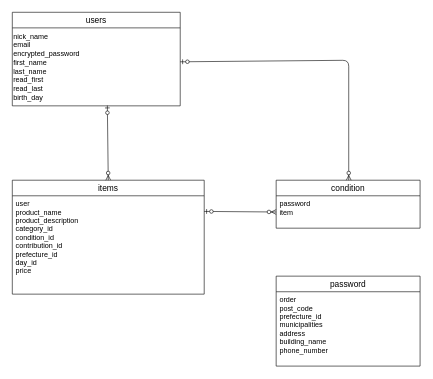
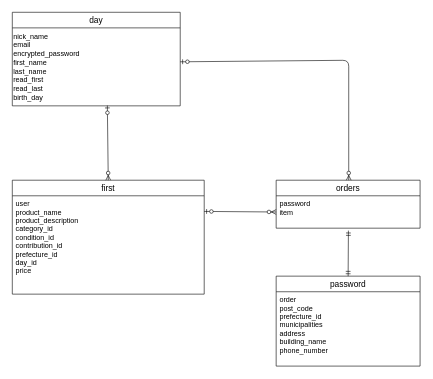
  <mxCell id="0" />
  <mxCell id="1" parent="0" />
- <mxCell id="2" value="users" style="swimlane;fontStyle=0;childLayout=stackLayout;horizontal=1;startSize=26;horizontalStack=0;resizeParent=1;resizeParentMax=0;resizeLast=0;collapsible=1;marginBottom=0;align=center;fontSize=14;" parent="1" vertex="1"><mxGeometry x="20" y="20" width="280" height="156" as="geometry" /></mxCell>
+ <mxCell id="2" value="day" style="swimlane;fontStyle=0;childLayout=stackLayout;horizontal=1;startSize=26;horizontalStack=0;resizeParent=1;resizeParentMax=0;resizeLast=0;collapsible=1;marginBottom=0;align=center;fontSize=14;" parent="1" vertex="1"><mxGeometry x="20" y="20" width="280" height="156" as="geometry" /></mxCell>
  <mxCell id="3" value="nick_name&lt;div&gt;email&lt;/div&gt;&lt;div&gt;encrypted_password&lt;/div&gt;&lt;div&gt;first_name&lt;/div&gt;&lt;div&gt;last_name&lt;/div&gt;&lt;div&gt;read_first&lt;/div&gt;&lt;div&gt;read_last&lt;/div&gt;&lt;div&gt;birth_day&lt;/div&gt;" style="text;html=1;align=left;verticalAlign=middle;resizable=0;points=[];autosize=1;strokeColor=none;fillColor=none;" vertex="1" parent="2"><mxGeometry y="26" width="280" height="130" as="geometry" /></mxCell>
- <mxCell id="4" value="items" style="swimlane;fontStyle=0;childLayout=stackLayout;horizontal=1;startSize=26;horizontalStack=0;resizeParent=1;resizeParentMax=0;resizeLast=0;collapsible=1;marginBottom=0;align=center;fontSize=14;" parent="1" vertex="1"><mxGeometry x="20" y="300" width="320" height="190" as="geometry" /></mxCell>
+ <mxCell id="4" value="first" style="swimlane;fontStyle=0;childLayout=stackLayout;horizontal=1;startSize=26;horizontalStack=0;resizeParent=1;resizeParentMax=0;resizeLast=0;collapsible=1;marginBottom=0;align=center;fontSize=14;" parent="1" vertex="1"><mxGeometry x="20" y="300" width="320" height="190" as="geometry" /></mxCell>
  <mxCell id="5" value="user&#10;product_name&#10;product_description&#10;category_id&#10;condition_id&#10;contribution_id&#10;prefecture_id&#10;day_id&#10;price" style="text;strokeColor=none;fillColor=none;spacingLeft=4;spacingRight=4;overflow=hidden;rotatable=0;points=[[0,0.5],[1,0.5]];portConstraint=eastwest;fontSize=12;" parent="4" vertex="1"><mxGeometry y="26" width="320" height="164" as="geometry" /></mxCell>
- <mxCell id="6" value="condition" style="swimlane;fontStyle=0;childLayout=stackLayout;horizontal=1;startSize=26;horizontalStack=0;resizeParent=1;resizeParentMax=0;resizeLast=0;collapsible=1;marginBottom=0;align=center;fontSize=14;" parent="1" vertex="1"><mxGeometry x="460" y="300" width="240" height="80" as="geometry" /></mxCell>
+ <mxCell id="6" value="orders" style="swimlane;fontStyle=0;childLayout=stackLayout;horizontal=1;startSize=26;horizontalStack=0;resizeParent=1;resizeParentMax=0;resizeLast=0;collapsible=1;marginBottom=0;align=center;fontSize=14;" parent="1" vertex="1"><mxGeometry x="460" y="300" width="240" height="80" as="geometry" /></mxCell>
  <mxCell id="7" value="password&#10;item" style="text;strokeColor=none;fillColor=none;spacingLeft=4;spacingRight=4;overflow=hidden;rotatable=0;points=[[0,0.5],[1,0.5]];portConstraint=eastwest;fontSize=12;" parent="6" vertex="1"><mxGeometry y="26" width="240" height="54" as="geometry" /></mxCell>
  <mxCell id="8" value="password" style="swimlane;fontStyle=0;childLayout=stackLayout;horizontal=1;startSize=26;horizontalStack=0;resizeParent=1;resizeParentMax=0;resizeLast=0;collapsible=1;marginBottom=0;align=center;fontSize=14;" parent="1" vertex="1"><mxGeometry x="460" y="460" width="240" height="150" as="geometry" /></mxCell>
  <mxCell id="9" value="order&#10;post_code&#10;prefecture_id&#10;municipalities&#10;address&#10;building_name&#10;phone_number" style="text;strokeColor=none;fillColor=none;spacingLeft=4;spacingRight=4;overflow=hidden;rotatable=0;points=[[0,0.5],[1,0.5]];portConstraint=eastwest;fontSize=12;" parent="8" vertex="1"><mxGeometry y="26" width="240" height="124" as="geometry" /></mxCell>
  <mxCell id="10" value="" style="fontSize=12;html=1;endArrow=ERzeroToMany;startArrow=ERzeroToOne;exitX=0.566;exitY=0.996;exitDx=0;exitDy=0;exitPerimeter=0;entryX=0.5;entryY=0;entryDx=0;entryDy=0;" parent="1" source="3" target="4" edge="1"><mxGeometry width="100" height="100" relative="1" as="geometry"><mxPoint x="177.92" y="180.938" as="sourcePoint" /><mxPoint x="440" y="270" as="targetPoint" /></mxGeometry></mxCell>
  <mxCell id="11" value="" style="fontSize=12;html=1;endArrow=ERzeroToMany;startArrow=ERzeroToOne;exitX=1;exitY=0.159;exitDx=0;exitDy=0;exitPerimeter=0;entryX=0;entryY=0.5;entryDx=0;entryDy=0;" parent="1" source="5" target="7" edge="1"><mxGeometry width="100" height="100" relative="1" as="geometry"><mxPoint x="394" y="350" as="sourcePoint" /><mxPoint x="396" y="469" as="targetPoint" /></mxGeometry></mxCell>
+ <mxCell id="12" value="" style="fontSize=12;html=1;endArrow=ERmandOne;startArrow=ERmandOne;entryX=0.5;entryY=0;entryDx=0;entryDy=0;exitX=0.502;exitY=1.074;exitDx=0;exitDy=0;exitPerimeter=0;" parent="1" source="7" target="8" edge="1"><mxGeometry width="100" height="100" relative="1" as="geometry"><mxPoint x="340" y="370" as="sourcePoint" /><mxPoint x="440" y="270" as="targetPoint" /></mxGeometry></mxCell>
  <mxCell id="13" value="" style="fontSize=12;html=1;endArrow=ERzeroToMany;startArrow=ERzeroToOne;exitX=1;exitY=0.422;exitDx=0;exitDy=0;exitPerimeter=0;entryX=0.5;entryY=0;entryDx=0;entryDy=0;" parent="1" edge="1"><mxGeometry width="100" height="100" relative="1" as="geometry"><mxPoint x="300" y="102.548" as="sourcePoint" /><mxPoint x="581" y="300" as="targetPoint" /><Array as="points"><mxPoint x="581" y="100" /></Array></mxGeometry></mxCell>
